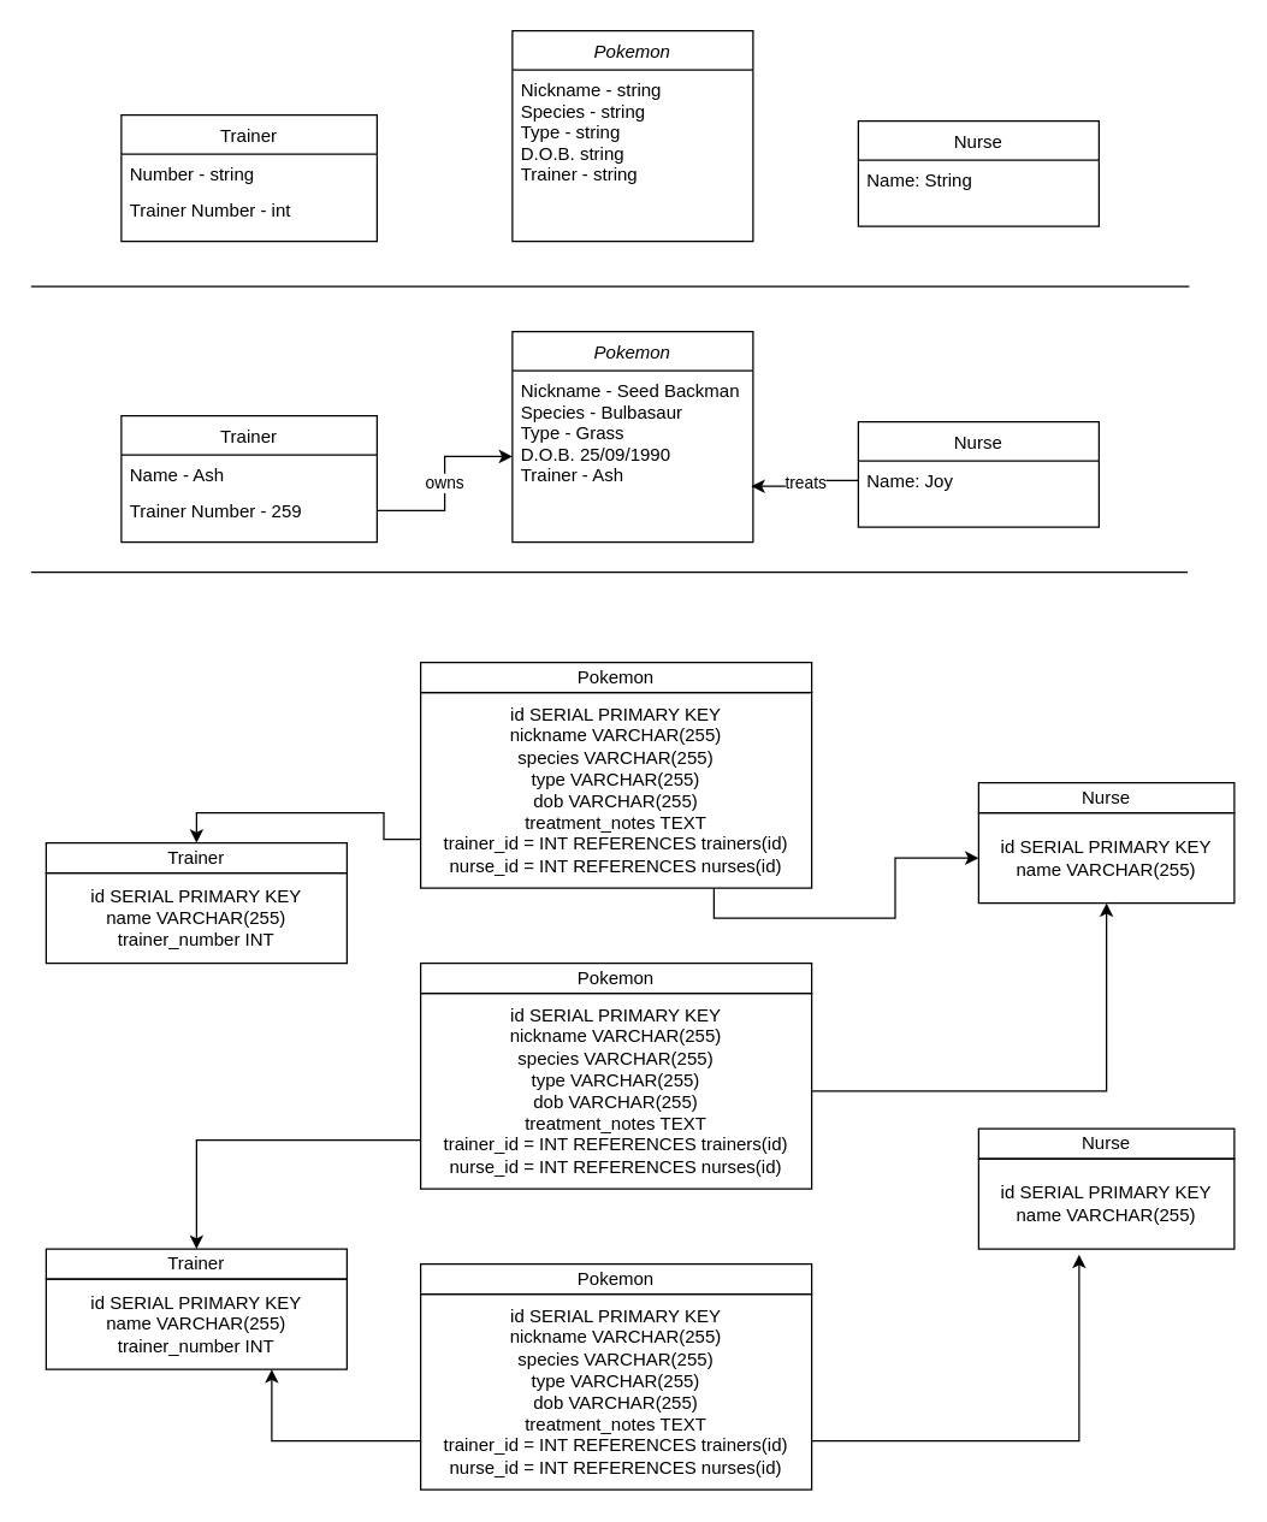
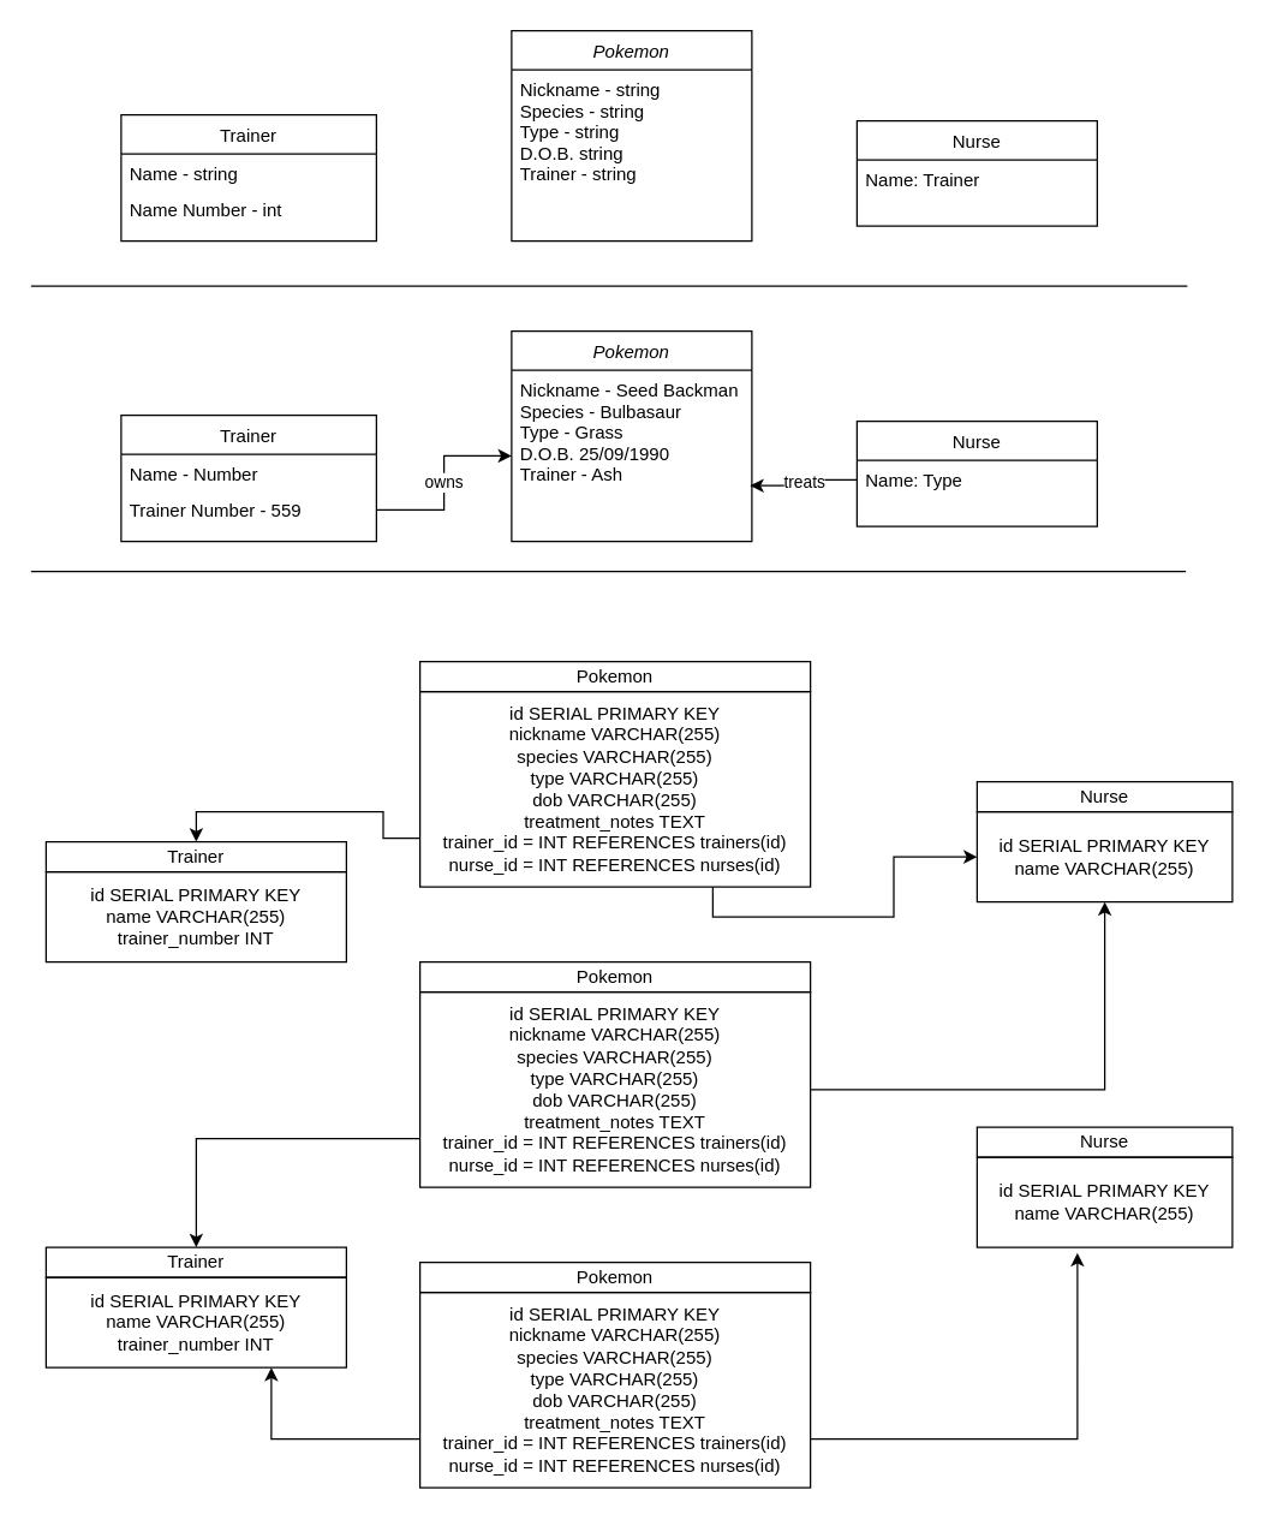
  <mxCell id="0" />
  <mxCell id="1" parent="0" />
  <mxCell id="2" value="Pokemon" style="swimlane;fontStyle=2;align=center;verticalAlign=top;childLayout=stackLayout;horizontal=1;startSize=26;horizontalStack=0;resizeParent=1;resizeLast=0;collapsible=1;marginBottom=0;rounded=0;shadow=0;strokeWidth=1;" parent="1" vertex="1"><mxGeometry x="340" y="20" width="160" height="140" as="geometry"><mxRectangle x="230" y="140" width="160" height="26" as="alternateBounds" /></mxGeometry></mxCell>
  <mxCell id="3" value="Nickname - string&#10;Species - string&#10;Type - string&#10;D.O.B. string&#10;Trainer - string&#10;&#10;" style="text;align=left;verticalAlign=top;spacingLeft=4;spacingRight=4;overflow=hidden;rotatable=0;points=[[0,0.5],[1,0.5]];portConstraint=eastwest;rounded=0;shadow=0;fontStyle=0" parent="2" vertex="1"><mxGeometry y="26" width="160" height="114" as="geometry" /></mxCell>
  <mxCell id="4" value="Trainer" style="swimlane;fontStyle=0;align=center;verticalAlign=top;childLayout=stackLayout;horizontal=1;startSize=26;horizontalStack=0;resizeParent=1;resizeLast=0;collapsible=1;marginBottom=0;rounded=0;shadow=0;strokeWidth=1;" parent="1" vertex="1"><mxGeometry x="80" y="76" width="170" height="84" as="geometry"><mxRectangle x="130" y="380" width="160" height="26" as="alternateBounds" /></mxGeometry></mxCell>
- <mxCell id="5" value="Number - string" style="text;align=left;verticalAlign=top;spacingLeft=4;spacingRight=4;overflow=hidden;rotatable=0;points=[[0,0.5],[1,0.5]];portConstraint=eastwest;" parent="4" vertex="1"><mxGeometry y="26" width="170" height="24" as="geometry" /></mxCell>
- <mxCell id="6" value="Trainer Number - int" style="text;align=left;verticalAlign=top;spacingLeft=4;spacingRight=4;overflow=hidden;rotatable=0;points=[[0,0.5],[1,0.5]];portConstraint=eastwest;rounded=0;shadow=0;html=0;" parent="4" vertex="1"><mxGeometry y="50" width="170" height="26" as="geometry" /></mxCell>
+ <mxCell id="5" value="Name - string" style="text;align=left;verticalAlign=top;spacingLeft=4;spacingRight=4;overflow=hidden;rotatable=0;points=[[0,0.5],[1,0.5]];portConstraint=eastwest;" parent="4" vertex="1"><mxGeometry y="26" width="170" height="24" as="geometry" /></mxCell>
+ <mxCell id="6" value="Name Number - int" style="text;align=left;verticalAlign=top;spacingLeft=4;spacingRight=4;overflow=hidden;rotatable=0;points=[[0,0.5],[1,0.5]];portConstraint=eastwest;rounded=0;shadow=0;html=0;" parent="4" vertex="1"><mxGeometry y="50" width="170" height="26" as="geometry" /></mxCell>
  <mxCell id="7" value="Nurse" style="swimlane;fontStyle=0;align=center;verticalAlign=top;childLayout=stackLayout;horizontal=1;startSize=26;horizontalStack=0;resizeParent=1;resizeLast=0;collapsible=1;marginBottom=0;rounded=0;shadow=0;strokeWidth=1;" parent="1" vertex="1"><mxGeometry x="570" y="80" width="160" height="70" as="geometry"><mxRectangle x="340" y="380" width="170" height="26" as="alternateBounds" /></mxGeometry></mxCell>
- <mxCell id="8" value="Name: String" style="text;align=left;verticalAlign=top;spacingLeft=4;spacingRight=4;overflow=hidden;rotatable=0;points=[[0,0.5],[1,0.5]];portConstraint=eastwest;" parent="7" vertex="1"><mxGeometry y="26" width="160" height="26" as="geometry" /></mxCell>
+ <mxCell id="8" value="Name: Trainer" style="text;align=left;verticalAlign=top;spacingLeft=4;spacingRight=4;overflow=hidden;rotatable=0;points=[[0,0.5],[1,0.5]];portConstraint=eastwest;" parent="7" vertex="1"><mxGeometry y="26" width="160" height="26" as="geometry" /></mxCell>
  <mxCell id="9" value="" style="endArrow=none;html=1;" edge="1" parent="1"><mxGeometry width="50" height="50" relative="1" as="geometry"><mxPoint y="190" as="sourcePoint" x="20" /><mxPoint x="790" y="190" as="targetPoint" /></mxGeometry></mxCell>
  <mxCell id="10" value="Trainer" style="rounded=0;whiteSpace=wrap;html=1;" vertex="1" parent="1"><mxGeometry x="30" y="560" width="200" height="20" as="geometry" /></mxCell>
  <mxCell id="11" value="id SERIAL PRIMARY KEY&lt;br&gt;name VARCHAR(255)&lt;br&gt;trainer_number INT" style="rounded=0;whiteSpace=wrap;html=1;fillColor=none;" vertex="1" parent="1"><mxGeometry x="30" y="580" width="200" height="60" as="geometry" /></mxCell>
  <mxCell id="12" value="Pokemon" style="rounded=0;whiteSpace=wrap;html=1;fillColor=none;" vertex="1" parent="1"><mxGeometry x="279" y="440" width="260" height="20" as="geometry" /></mxCell>
  <mxCell id="13" style="edgeStyle=orthogonalEdgeStyle;rounded=0;orthogonalLoop=1;jettySize=auto;html=1;exitX=0.5;exitY=1;exitDx=0;exitDy=0;" edge="1" parent="1" source="12" target="12"><mxGeometry relative="1" as="geometry" /></mxCell>
  <mxCell id="14" style="edgeStyle=orthogonalEdgeStyle;rounded=0;orthogonalLoop=1;jettySize=auto;html=1;exitX=0;exitY=0.75;exitDx=0;exitDy=0;entryX=0.5;entryY=0;entryDx=0;entryDy=0;" edge="1" parent="1" source="16" target="10"><mxGeometry relative="1" as="geometry" /></mxCell>
  <mxCell id="15" style="edgeStyle=orthogonalEdgeStyle;rounded=0;orthogonalLoop=1;jettySize=auto;html=1;exitX=0.75;exitY=1;exitDx=0;exitDy=0;" edge="1" parent="1" source="16" target="18"><mxGeometry relative="1" as="geometry" /></mxCell>
  <mxCell id="16" value="id SERIAL PRIMARY KEY&lt;br&gt;nickname VARCHAR(255)&lt;br&gt;species VARCHAR(255)&lt;br&gt;type VARCHAR(255)&lt;br&gt;dob VARCHAR(255)&lt;br&gt;treatment_notes TEXT&lt;br&gt;trainer_id = INT REFERENCES trainers(id)&lt;br&gt;nurse_id = INT REFERENCES nurses(id)" style="rounded=0;whiteSpace=wrap;html=1;fillColor=none;" vertex="1" parent="1"><mxGeometry x="279" y="460" width="260" height="130" as="geometry" /></mxCell>
  <mxCell id="17" value="Nurse" style="rounded=0;whiteSpace=wrap;html=1;fillColor=none;" vertex="1" parent="1"><mxGeometry x="650" y="520" width="170" height="20" as="geometry" /></mxCell>
  <mxCell id="18" value="id SERIAL PRIMARY KEY&lt;br&gt;name VARCHAR(255)" style="rounded=0;whiteSpace=wrap;html=1;fillColor=none;" vertex="1" parent="1"><mxGeometry x="650" y="540" width="170" height="60" as="geometry" /></mxCell>
  <mxCell id="19" value="" style="endArrow=none;html=1;" edge="1" parent="1"><mxGeometry width="50" height="50" relative="1" as="geometry"><mxPoint y="380" as="sourcePoint" x="20" /><mxPoint x="789" y="380" as="targetPoint" /></mxGeometry></mxCell>
  <mxCell id="20" value="Pokemon" style="swimlane;fontStyle=2;align=center;verticalAlign=top;childLayout=stackLayout;horizontal=1;startSize=26;horizontalStack=0;resizeParent=1;resizeLast=0;collapsible=1;marginBottom=0;rounded=0;shadow=0;strokeWidth=1;" vertex="1" parent="1"><mxGeometry x="340" y="220" width="160" height="140" as="geometry"><mxRectangle x="230" y="140" width="160" height="26" as="alternateBounds" /></mxGeometry></mxCell>
  <mxCell id="21" value="Nickname - Seed Backman&#10;Species - Bulbasaur&#10;Type - Grass&#10;D.O.B. 25/09/1990&#10;Trainer - Ash&#10;" style="text;align=left;verticalAlign=top;spacingLeft=4;spacingRight=4;overflow=hidden;rotatable=0;points=[[0,0.5],[1,0.5]];portConstraint=eastwest;rounded=0;shadow=0;fontStyle=0" vertex="1" parent="20"><mxGeometry y="26" width="160" height="114" as="geometry" /></mxCell>
  <mxCell id="22" value="Trainer" style="swimlane;fontStyle=0;align=center;verticalAlign=top;childLayout=stackLayout;horizontal=1;startSize=26;horizontalStack=0;resizeParent=1;resizeLast=0;collapsible=1;marginBottom=0;rounded=0;shadow=0;strokeWidth=1;" vertex="1" parent="1"><mxGeometry x="80" y="276" width="170" height="84" as="geometry"><mxRectangle x="130" y="380" width="160" height="26" as="alternateBounds" /></mxGeometry></mxCell>
- <mxCell id="23" value="Name - Ash" style="text;align=left;verticalAlign=top;spacingLeft=4;spacingRight=4;overflow=hidden;rotatable=0;points=[[0,0.5],[1,0.5]];portConstraint=eastwest;" vertex="1" parent="22"><mxGeometry y="26" width="170" height="24" as="geometry" /></mxCell>
- <mxCell id="24" value="Trainer Number - 259" style="text;align=left;verticalAlign=top;spacingLeft=4;spacingRight=4;overflow=hidden;rotatable=0;points=[[0,0.5],[1,0.5]];portConstraint=eastwest;rounded=0;shadow=0;html=0;" vertex="1" parent="22"><mxGeometry y="50" width="170" height="26" as="geometry" /></mxCell>
+ <mxCell id="23" value="Name - Number" style="text;align=left;verticalAlign=top;spacingLeft=4;spacingRight=4;overflow=hidden;rotatable=0;points=[[0,0.5],[1,0.5]];portConstraint=eastwest;" vertex="1" parent="22"><mxGeometry y="26" width="170" height="24" as="geometry" /></mxCell>
+ <mxCell id="24" value="Trainer Number - 559" style="text;align=left;verticalAlign=top;spacingLeft=4;spacingRight=4;overflow=hidden;rotatable=0;points=[[0,0.5],[1,0.5]];portConstraint=eastwest;rounded=0;shadow=0;html=0;" vertex="1" parent="22"><mxGeometry y="50" width="170" height="26" as="geometry" /></mxCell>
  <mxCell id="25" value="Nurse" style="swimlane;fontStyle=0;align=center;verticalAlign=top;childLayout=stackLayout;horizontal=1;startSize=26;horizontalStack=0;resizeParent=1;resizeLast=0;collapsible=1;marginBottom=0;rounded=0;shadow=0;strokeWidth=1;" vertex="1" parent="1"><mxGeometry x="570" y="280" width="160" height="70" as="geometry"><mxRectangle x="340" y="380" width="170" height="26" as="alternateBounds" /></mxGeometry></mxCell>
- <mxCell id="26" value="Name: Joy" style="text;align=left;verticalAlign=top;spacingLeft=4;spacingRight=4;overflow=hidden;rotatable=0;points=[[0,0.5],[1,0.5]];portConstraint=eastwest;" vertex="1" parent="25"><mxGeometry y="26" width="160" height="26" as="geometry" /></mxCell>
+ <mxCell id="26" value="Name: Type" style="text;align=left;verticalAlign=top;spacingLeft=4;spacingRight=4;overflow=hidden;rotatable=0;points=[[0,0.5],[1,0.5]];portConstraint=eastwest;" vertex="1" parent="25"><mxGeometry y="26" width="160" height="26" as="geometry" /></mxCell>
  <mxCell id="27" value="Trainer" style="rounded=0;whiteSpace=wrap;html=1;" vertex="1" parent="1"><mxGeometry x="30" y="830" width="200" height="20" as="geometry" /></mxCell>
  <mxCell id="28" value="id SERIAL PRIMARY KEY&lt;br&gt;name VARCHAR(255)&lt;br&gt;trainer_number INT" style="rounded=0;whiteSpace=wrap;html=1;fillColor=none;" vertex="1" parent="1"><mxGeometry x="30" y="850" width="200" height="60" as="geometry" /></mxCell>
  <mxCell id="29" value="Pokemon" style="rounded=0;whiteSpace=wrap;html=1;fillColor=none;" vertex="1" parent="1"><mxGeometry x="279" y="640" width="260" height="20" as="geometry" /></mxCell>
  <mxCell id="30" style="edgeStyle=orthogonalEdgeStyle;rounded=0;orthogonalLoop=1;jettySize=auto;html=1;exitX=0.5;exitY=1;exitDx=0;exitDy=0;" edge="1" parent="1" source="29" target="29"><mxGeometry relative="1" as="geometry" /></mxCell>
  <mxCell id="31" style="edgeStyle=orthogonalEdgeStyle;rounded=0;orthogonalLoop=1;jettySize=auto;html=1;exitX=1;exitY=0.5;exitDx=0;exitDy=0;entryX=0.5;entryY=1;entryDx=0;entryDy=0;" edge="1" parent="1" source="33" target="18"><mxGeometry relative="1" as="geometry" /></mxCell>
  <mxCell id="32" style="edgeStyle=orthogonalEdgeStyle;rounded=0;orthogonalLoop=1;jettySize=auto;html=1;exitX=0;exitY=0.75;exitDx=0;exitDy=0;entryX=0.5;entryY=0;entryDx=0;entryDy=0;" edge="1" parent="1" source="33" target="27"><mxGeometry relative="1" as="geometry" /></mxCell>
  <mxCell id="33" value="id SERIAL PRIMARY KEY&lt;br&gt;nickname VARCHAR(255)&lt;br&gt;species VARCHAR(255)&lt;br&gt;type VARCHAR(255)&lt;br&gt;dob VARCHAR(255)&lt;br&gt;treatment_notes TEXT&lt;br&gt;trainer_id = INT REFERENCES trainers(id)&lt;br&gt;nurse_id = INT REFERENCES nurses(id)" style="rounded=0;whiteSpace=wrap;html=1;fillColor=none;" vertex="1" parent="1"><mxGeometry x="279" y="660" width="260" height="130" as="geometry" /></mxCell>
  <mxCell id="34" value="Nurse" style="rounded=0;whiteSpace=wrap;html=1;fillColor=none;" vertex="1" parent="1"><mxGeometry x="650" y="750" width="170" height="20" as="geometry" /></mxCell>
  <mxCell id="35" value="id SERIAL PRIMARY KEY&lt;br&gt;name VARCHAR(255)" style="rounded=0;whiteSpace=wrap;html=1;fillColor=none;" vertex="1" parent="1"><mxGeometry x="650" y="770" width="170" height="60" as="geometry" /></mxCell>
  <mxCell id="36" value="Pokemon" style="rounded=0;whiteSpace=wrap;html=1;fillColor=none;" vertex="1" parent="1"><mxGeometry x="279" y="840" width="260" height="20" as="geometry" /></mxCell>
  <mxCell id="37" style="edgeStyle=orthogonalEdgeStyle;rounded=0;orthogonalLoop=1;jettySize=auto;html=1;exitX=0.5;exitY=1;exitDx=0;exitDy=0;" edge="1" parent="1" source="36" target="36"><mxGeometry relative="1" as="geometry" /></mxCell>
  <mxCell id="38" style="edgeStyle=orthogonalEdgeStyle;rounded=0;orthogonalLoop=1;jettySize=auto;html=1;exitX=0;exitY=0.75;exitDx=0;exitDy=0;entryX=0.75;entryY=1;entryDx=0;entryDy=0;" edge="1" parent="1" source="40" target="28"><mxGeometry relative="1" as="geometry" /></mxCell>
  <mxCell id="39" style="edgeStyle=orthogonalEdgeStyle;rounded=0;orthogonalLoop=1;jettySize=auto;html=1;exitX=1;exitY=0.75;exitDx=0;exitDy=0;entryX=0.393;entryY=1.062;entryDx=0;entryDy=0;entryPerimeter=0;" edge="1" parent="1" source="40" target="35"><mxGeometry relative="1" as="geometry" /></mxCell>
  <mxCell id="40" value="id SERIAL PRIMARY KEY&lt;br&gt;nickname VARCHAR(255)&lt;br&gt;species VARCHAR(255)&lt;br&gt;type VARCHAR(255)&lt;br&gt;dob VARCHAR(255)&lt;br&gt;treatment_notes TEXT&lt;br&gt;trainer_id = INT REFERENCES trainers(id)&lt;br&gt;nurse_id = INT REFERENCES nurses(id)" style="rounded=0;whiteSpace=wrap;html=1;fillColor=none;" vertex="1" parent="1"><mxGeometry x="279" y="860" width="260" height="130" as="geometry" /></mxCell>
  <mxCell id="41" value="treats" style="edgeStyle=orthogonalEdgeStyle;rounded=0;orthogonalLoop=1;jettySize=auto;html=1;exitX=0;exitY=0.5;exitDx=0;exitDy=0;entryX=0.993;entryY=0.674;entryDx=0;entryDy=0;entryPerimeter=0;" edge="1" parent="1" source="26" target="21"><mxGeometry relative="1" as="geometry" /></mxCell>
  <mxCell id="42" value="owns" style="edgeStyle=orthogonalEdgeStyle;rounded=0;orthogonalLoop=1;jettySize=auto;html=1;exitX=1;exitY=0.5;exitDx=0;exitDy=0;" edge="1" parent="1" source="24" target="21"><mxGeometry relative="1" as="geometry" /></mxCell>
